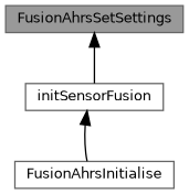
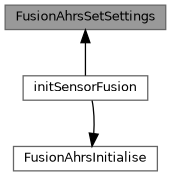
  digraph {
    rankdir=TB
    node [color=grey40 fillcolor=white fontname=Helvetica fontsize=10 shape=box style=filled]
    edge [color=black dir=back fontname=Helvetica fontsize=10 labelfontname=Helvetica labelfontsize=10 style=solid]
    n1 [color=gray40 fillcolor=grey60 fontcolor=black height=0.2 label=FusionAhrsSetSettings width=0.4]
    n2 [height=0.2 label=initSensorFusion width=0.4]
    n3 [height=0.2 label=FusionAhrsInitialise width=0.4]
    n1 -> n2
-   n2 -> n3
+   n3 -> n2
  }
